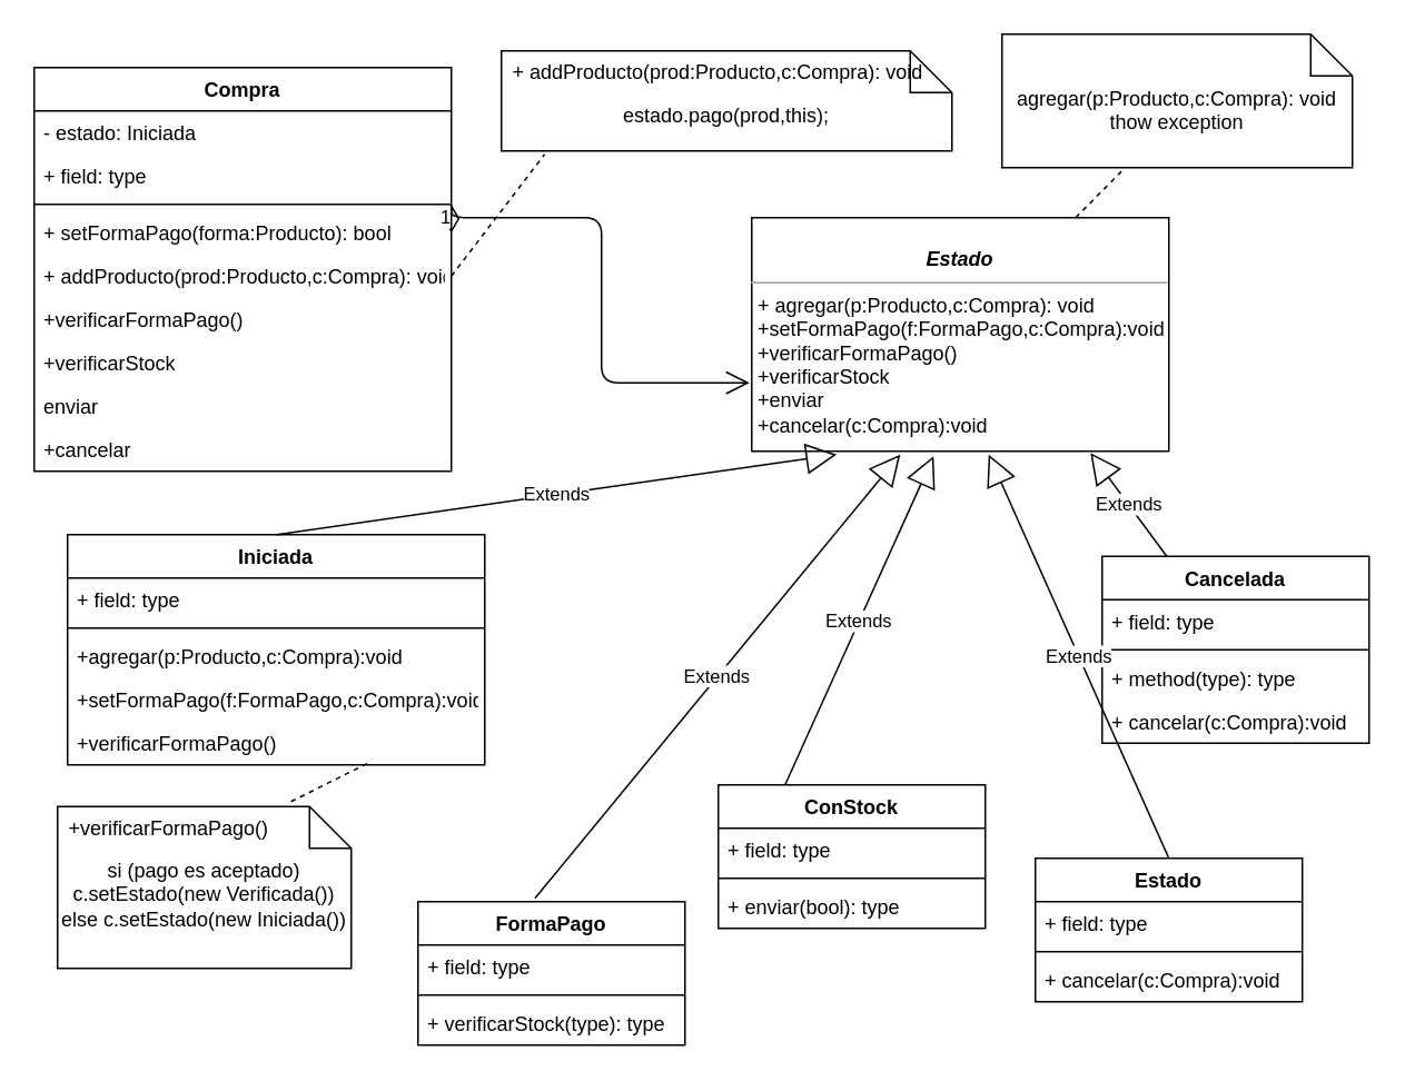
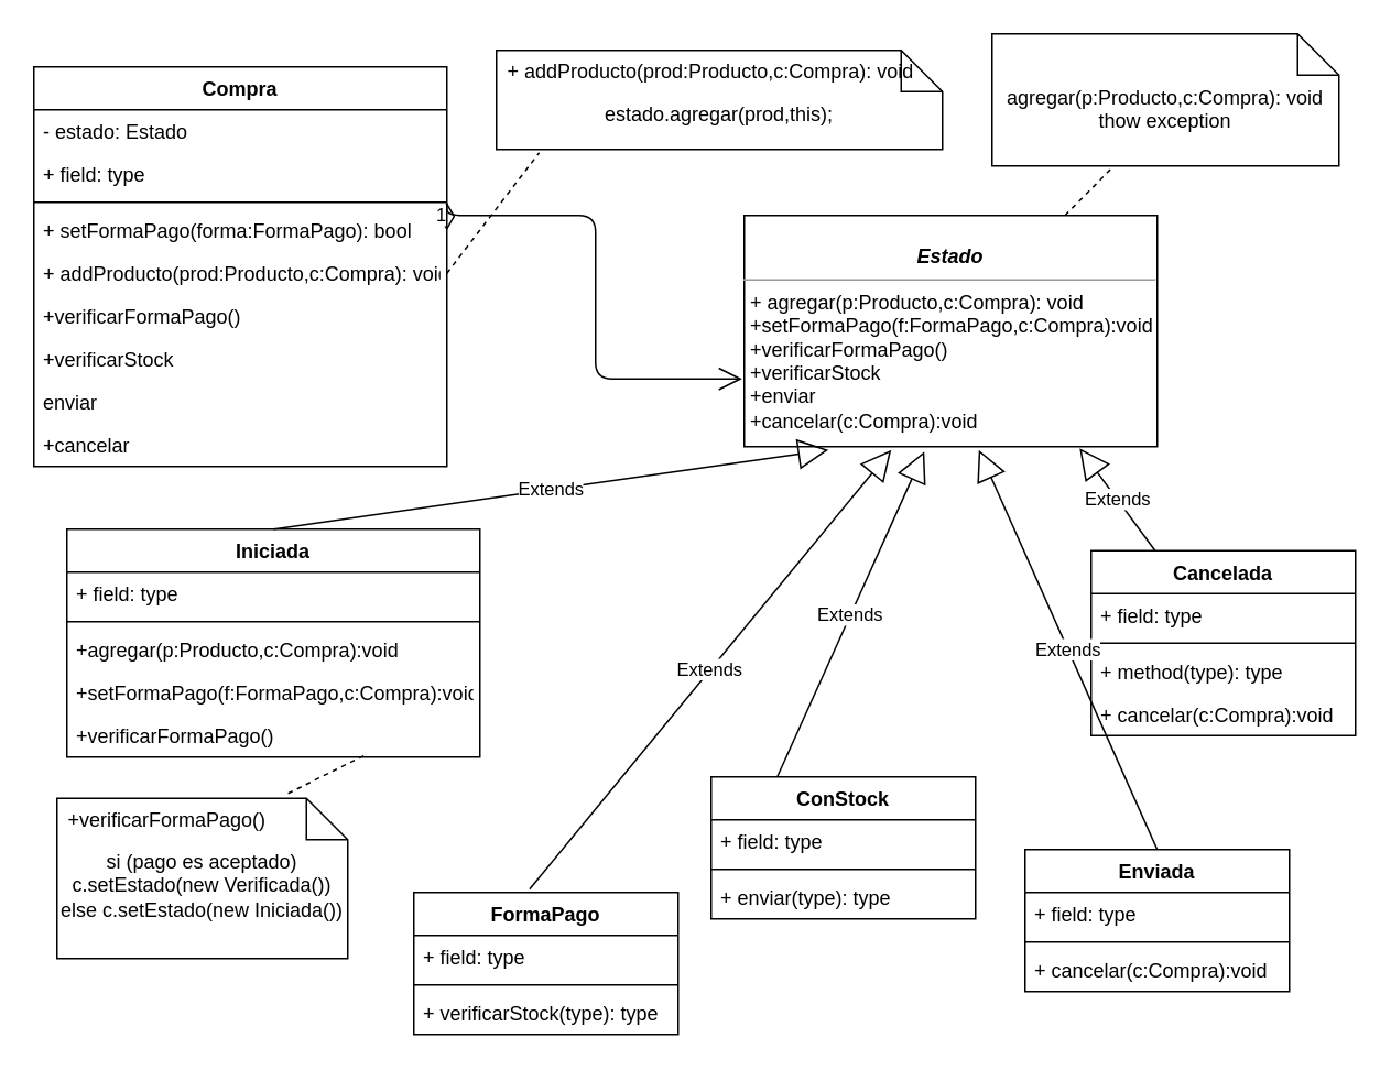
  <mxCell id="0" />
  <mxCell id="1" parent="0" />
  <mxCell id="2" value="Compra&#10;" style="swimlane;fontStyle=1;align=center;verticalAlign=top;childLayout=stackLayout;horizontal=1;startSize=26;horizontalStack=0;resizeParent=1;resizeParentMax=0;resizeLast=0;collapsible=1;marginBottom=0;" vertex="1" parent="1"><mxGeometry x="20" y="40" width="250" height="242" as="geometry" /></mxCell>
- <mxCell id="3" value="- estado: Iniciada" style="text;strokeColor=none;fillColor=none;align=left;verticalAlign=top;spacingLeft=4;spacingRight=4;overflow=hidden;rotatable=0;points=[[0,0.5],[1,0.5]];portConstraint=eastwest;" vertex="1" parent="2"><mxGeometry y="26" width="250" height="26" as="geometry" /></mxCell>
+ <mxCell id="3" value="- estado: Estado" style="text;strokeColor=none;fillColor=none;align=left;verticalAlign=top;spacingLeft=4;spacingRight=4;overflow=hidden;rotatable=0;points=[[0,0.5],[1,0.5]];portConstraint=eastwest;" vertex="1" parent="2"><mxGeometry y="26" width="250" height="26" as="geometry" /></mxCell>
  <mxCell id="4" value="+ field: type" style="text;strokeColor=none;fillColor=none;align=left;verticalAlign=top;spacingLeft=4;spacingRight=4;overflow=hidden;rotatable=0;points=[[0,0.5],[1,0.5]];portConstraint=eastwest;" vertex="1" parent="2"><mxGeometry y="52" width="250" height="26" as="geometry" /></mxCell>
  <mxCell id="5" value="" style="line;strokeWidth=1;fillColor=none;align=left;verticalAlign=middle;spacingTop=-1;spacingLeft=3;spacingRight=3;rotatable=0;labelPosition=right;points=[];portConstraint=eastwest;" vertex="1" parent="2"><mxGeometry y="78" width="250" height="8" as="geometry" /></mxCell>
- <mxCell id="6" value="+ setFormaPago(forma:Producto): bool" style="text;strokeColor=none;fillColor=none;align=left;verticalAlign=top;spacingLeft=4;spacingRight=4;overflow=hidden;rotatable=0;points=[[0,0.5],[1,0.5]];portConstraint=eastwest;" vertex="1" parent="2"><mxGeometry y="86" width="250" height="26" as="geometry" /></mxCell>
+ <mxCell id="6" value="+ setFormaPago(forma:FormaPago): bool" style="text;strokeColor=none;fillColor=none;align=left;verticalAlign=top;spacingLeft=4;spacingRight=4;overflow=hidden;rotatable=0;points=[[0,0.5],[1,0.5]];portConstraint=eastwest;" vertex="1" parent="2"><mxGeometry y="86" width="250" height="26" as="geometry" /></mxCell>
  <mxCell id="7" value="+ addProducto(prod:Producto,c:Compra): void" style="text;strokeColor=none;fillColor=none;align=left;verticalAlign=top;spacingLeft=4;spacingRight=4;overflow=hidden;rotatable=0;points=[[0,0.5],[1,0.5]];portConstraint=eastwest;" vertex="1" parent="2"><mxGeometry y="112" width="250" height="26" as="geometry" /></mxCell>
  <mxCell id="8" value="+verificarFormaPago()" style="text;strokeColor=none;fillColor=none;align=left;verticalAlign=top;spacingLeft=4;spacingRight=4;overflow=hidden;rotatable=0;points=[[0,0.5],[1,0.5]];portConstraint=eastwest;" vertex="1" parent="2"><mxGeometry y="138" width="250" height="26" as="geometry" /></mxCell>
  <mxCell id="9" value="+verificarStock" style="text;strokeColor=none;fillColor=none;align=left;verticalAlign=top;spacingLeft=4;spacingRight=4;overflow=hidden;rotatable=0;points=[[0,0.5],[1,0.5]];portConstraint=eastwest;" vertex="1" parent="2"><mxGeometry y="164" width="250" height="26" as="geometry" /></mxCell>
  <mxCell id="10" value="enviar" style="text;strokeColor=none;fillColor=none;align=left;verticalAlign=top;spacingLeft=4;spacingRight=4;overflow=hidden;rotatable=0;points=[[0,0.5],[1,0.5]];portConstraint=eastwest;" vertex="1" parent="2"><mxGeometry y="190" width="250" height="26" as="geometry" /></mxCell>
  <mxCell id="11" value="+cancelar" style="text;strokeColor=none;fillColor=none;align=left;verticalAlign=top;spacingLeft=4;spacingRight=4;overflow=hidden;rotatable=0;points=[[0,0.5],[1,0.5]];portConstraint=eastwest;" vertex="1" parent="2"><mxGeometry y="216" width="250" height="26" as="geometry" /></mxCell>
  <mxCell id="12" value="&lt;p style=&quot;margin: 0px ; margin-top: 4px ; text-align: center&quot;&gt;&lt;br&gt;&lt;b&gt;&lt;i&gt;Estado&lt;/i&gt;&lt;/b&gt;&lt;/p&gt;&lt;hr size=&quot;1&quot;&gt;&lt;p style=&quot;margin: 0px ; margin-left: 4px&quot;&gt;&lt;/p&gt;&lt;p style=&quot;margin: 0px ; margin-left: 4px&quot;&gt;+ agregar(p:Producto,c:Compra): void&lt;br&gt;+setFormaPago(f:FormaPago,c:Compra):void&lt;br&gt;&lt;/p&gt;&lt;p style=&quot;margin: 0px ; margin-left: 4px&quot;&gt;+verificarFormaPago()&lt;/p&gt;&lt;p style=&quot;margin: 0px ; margin-left: 4px&quot;&gt;+verificarStock&lt;/p&gt;&lt;p style=&quot;margin: 0px ; margin-left: 4px&quot;&gt;+enviar&lt;/p&gt;&lt;p style=&quot;margin: 0px ; margin-left: 4px&quot;&gt;+cancelar(c:Compra):void&lt;/p&gt;" style="verticalAlign=top;align=left;overflow=fill;fontSize=12;fontFamily=Helvetica;html=1;" vertex="1" parent="1"><mxGeometry x="450" y="130" width="250" height="140" as="geometry" /></mxCell>
  <mxCell id="13" value="1" style="endArrow=open;html=1;endSize=12;startArrow=diamondThin;startSize=14;startFill=0;edgeStyle=orthogonalEdgeStyle;align=left;verticalAlign=bottom;entryX=-0.005;entryY=0.707;entryDx=0;entryDy=0;entryPerimeter=0;exitX=1;exitY=0.5;exitDx=0;exitDy=0;" edge="1" parent="1" source="6" target="12"><mxGeometry x="-1" y="8" relative="1" as="geometry"><mxPoint x="340" y="130" as="sourcePoint" /><mxPoint x="430" y="230" as="targetPoint" /><Array as="points"><mxPoint x="270" y="130" /><mxPoint x="360" y="130" /><mxPoint x="360" y="229" /></Array><mxPoint as="offset" /></mxGeometry></mxCell>
  <mxCell id="14" value="Iniciada" style="swimlane;fontStyle=1;align=center;verticalAlign=top;childLayout=stackLayout;horizontal=1;startSize=26;horizontalStack=0;resizeParent=1;resizeParentMax=0;resizeLast=0;collapsible=1;marginBottom=0;" vertex="1" parent="1"><mxGeometry x="40" y="320" width="250" height="138" as="geometry" /></mxCell>
  <mxCell id="15" value="+ field: type" style="text;strokeColor=none;fillColor=none;align=left;verticalAlign=top;spacingLeft=4;spacingRight=4;overflow=hidden;rotatable=0;points=[[0,0.5],[1,0.5]];portConstraint=eastwest;" vertex="1" parent="14"><mxGeometry y="26" width="250" height="26" as="geometry" /></mxCell>
  <mxCell id="16" value="" style="line;strokeWidth=1;fillColor=none;align=left;verticalAlign=middle;spacingTop=-1;spacingLeft=3;spacingRight=3;rotatable=0;labelPosition=right;points=[];portConstraint=eastwest;" vertex="1" parent="14"><mxGeometry y="52" width="250" height="8" as="geometry" /></mxCell>
  <mxCell id="17" value="+agregar(p:Producto,c:Compra):void" style="text;strokeColor=none;fillColor=none;align=left;verticalAlign=top;spacingLeft=4;spacingRight=4;overflow=hidden;rotatable=0;points=[[0,0.5],[1,0.5]];portConstraint=eastwest;" vertex="1" parent="14"><mxGeometry y="60" width="250" height="26" as="geometry" /></mxCell>
  <mxCell id="18" value="+setFormaPago(f:FormaPago,c:Compra):void" style="text;strokeColor=none;fillColor=none;align=left;verticalAlign=top;spacingLeft=4;spacingRight=4;overflow=hidden;rotatable=0;points=[[0,0.5],[1,0.5]];portConstraint=eastwest;" vertex="1" parent="14"><mxGeometry y="86" width="250" height="26" as="geometry" /></mxCell>
  <mxCell id="19" value="+verificarFormaPago()" style="text;strokeColor=none;fillColor=none;align=left;verticalAlign=top;spacingLeft=4;spacingRight=4;overflow=hidden;rotatable=0;points=[[0,0.5],[1,0.5]];portConstraint=eastwest;" vertex="1" parent="14"><mxGeometry y="112" width="250" height="26" as="geometry" /></mxCell>
- <mxCell id="20" value="Estado" style="swimlane;fontStyle=1;align=center;verticalAlign=top;childLayout=stackLayout;horizontal=1;startSize=26;horizontalStack=0;resizeParent=1;resizeParentMax=0;resizeLast=0;collapsible=1;marginBottom=0;" vertex="1" parent="1"><mxGeometry x="620" y="514" width="160" height="86" as="geometry" /></mxCell>
+ <mxCell id="20" value="Enviada" style="swimlane;fontStyle=1;align=center;verticalAlign=top;childLayout=stackLayout;horizontal=1;startSize=26;horizontalStack=0;resizeParent=1;resizeParentMax=0;resizeLast=0;collapsible=1;marginBottom=0;" vertex="1" parent="1"><mxGeometry x="620" y="514" width="160" height="86" as="geometry" /></mxCell>
  <mxCell id="21" value="+ field: type" style="text;strokeColor=none;fillColor=none;align=left;verticalAlign=top;spacingLeft=4;spacingRight=4;overflow=hidden;rotatable=0;points=[[0,0.5],[1,0.5]];portConstraint=eastwest;" vertex="1" parent="20"><mxGeometry y="26" width="160" height="26" as="geometry" /></mxCell>
  <mxCell id="22" value="" style="line;strokeWidth=1;fillColor=none;align=left;verticalAlign=middle;spacingTop=-1;spacingLeft=3;spacingRight=3;rotatable=0;labelPosition=right;points=[];portConstraint=eastwest;" vertex="1" parent="20"><mxGeometry y="52" width="160" height="8" as="geometry" /></mxCell>
  <mxCell id="23" value="+ cancelar(c:Compra):void" style="text;strokeColor=none;fillColor=none;align=left;verticalAlign=top;spacingLeft=4;spacingRight=4;overflow=hidden;rotatable=0;points=[[0,0.5],[1,0.5]];portConstraint=eastwest;" vertex="1" parent="20"><mxGeometry y="60" width="160" height="26" as="geometry" /></mxCell>
  <mxCell id="24" value="Cancelada&#10;" style="swimlane;fontStyle=1;align=center;verticalAlign=top;childLayout=stackLayout;horizontal=1;startSize=26;horizontalStack=0;resizeParent=1;resizeParentMax=0;resizeLast=0;collapsible=1;marginBottom=0;" vertex="1" parent="1"><mxGeometry x="660" y="333" width="160" height="112" as="geometry" /></mxCell>
  <mxCell id="25" value="+ field: type" style="text;strokeColor=none;fillColor=none;align=left;verticalAlign=top;spacingLeft=4;spacingRight=4;overflow=hidden;rotatable=0;points=[[0,0.5],[1,0.5]];portConstraint=eastwest;" vertex="1" parent="24"><mxGeometry y="26" width="160" height="26" as="geometry" /></mxCell>
  <mxCell id="26" value="" style="line;strokeWidth=1;fillColor=none;align=left;verticalAlign=middle;spacingTop=-1;spacingLeft=3;spacingRight=3;rotatable=0;labelPosition=right;points=[];portConstraint=eastwest;" vertex="1" parent="24"><mxGeometry y="52" width="160" height="8" as="geometry" /></mxCell>
  <mxCell id="27" value="+ method(type): type" style="text;strokeColor=none;fillColor=none;align=left;verticalAlign=top;spacingLeft=4;spacingRight=4;overflow=hidden;rotatable=0;points=[[0,0.5],[1,0.5]];portConstraint=eastwest;" vertex="1" parent="24"><mxGeometry y="60" width="160" height="26" as="geometry" /></mxCell>
  <mxCell id="28" value="+ cancelar(c:Compra):void&#10;" style="text;strokeColor=none;fillColor=none;align=left;verticalAlign=top;spacingLeft=4;spacingRight=4;overflow=hidden;rotatable=0;points=[[0,0.5],[1,0.5]];portConstraint=eastwest;" vertex="1" parent="24"><mxGeometry y="86" width="160" height="26" as="geometry" /></mxCell>
  <mxCell id="29" value="Extends" style="endArrow=block;endSize=16;endFill=0;html=1;entryX=0.812;entryY=1.007;entryDx=0;entryDy=0;entryPerimeter=0;" edge="1" parent="1" source="24" target="12"><mxGeometry width="160" relative="1" as="geometry"><mxPoint x="330" y="180" as="sourcePoint" /><mxPoint x="490" y="180" as="targetPoint" /></mxGeometry></mxCell>
  <mxCell id="30" value="Extends" style="endArrow=block;endSize=16;endFill=0;html=1;exitX=0.5;exitY=0;exitDx=0;exitDy=0;entryX=0.568;entryY=1.014;entryDx=0;entryDy=0;entryPerimeter=0;" edge="1" parent="1" source="20" target="12"><mxGeometry width="160" relative="1" as="geometry"><mxPoint x="330" y="180" as="sourcePoint" /><mxPoint x="510" y="250" as="targetPoint" /></mxGeometry></mxCell>
  <mxCell id="31" value="Extends" style="endArrow=block;endSize=16;endFill=0;html=1;exitX=0.5;exitY=0;exitDx=0;exitDy=0;entryX=0.204;entryY=1.014;entryDx=0;entryDy=0;entryPerimeter=0;" edge="1" parent="1" source="14" target="12"><mxGeometry width="160" relative="1" as="geometry"><mxPoint x="330" y="180" as="sourcePoint" /><mxPoint x="510" y="250" as="targetPoint" /></mxGeometry></mxCell>
  <mxCell id="32" value="&lt;span style=&quot;text-align: left&quot;&gt;agregar(p:Producto,c:Compra): void&lt;br&gt;&lt;/span&gt;thow exception" style="shape=note2;boundedLbl=1;whiteSpace=wrap;html=1;size=25;verticalAlign=top;align=center;" vertex="1" parent="1"><mxGeometry x="600" y="20" width="210" height="80" as="geometry" /></mxCell>
  <mxCell id="33" value="" style="endArrow=none;dashed=1;endFill=0;html=1;entryX=0.342;entryY=1.025;entryDx=0;entryDy=0;entryPerimeter=0;" edge="1" parent="1" source="12" target="32"><mxGeometry width="160" relative="1" as="geometry"><mxPoint x="330" y="220" as="sourcePoint" /><mxPoint x="490" y="220" as="targetPoint" /></mxGeometry></mxCell>
  <mxCell id="34" value="Extends" style="endArrow=block;endSize=16;endFill=0;html=1;entryX=0.356;entryY=1.014;entryDx=0;entryDy=0;entryPerimeter=0;exitX=0.438;exitY=-0.023;exitDx=0;exitDy=0;exitPerimeter=0;" edge="1" parent="1" source="40" target="12"><mxGeometry width="160" relative="1" as="geometry"><mxPoint x="281.94" y="503.96" as="sourcePoint" /><mxPoint x="490" y="220" as="targetPoint" /></mxGeometry></mxCell>
  <mxCell id="35" value="ConStock&#10;" style="swimlane;fontStyle=1;align=center;verticalAlign=top;childLayout=stackLayout;horizontal=1;startSize=26;horizontalStack=0;resizeParent=1;resizeParentMax=0;resizeLast=0;collapsible=1;marginBottom=0;" vertex="1" parent="1"><mxGeometry x="430" y="470" width="160" height="86" as="geometry" /></mxCell>
  <mxCell id="36" value="+ field: type" style="text;strokeColor=none;fillColor=none;align=left;verticalAlign=top;spacingLeft=4;spacingRight=4;overflow=hidden;rotatable=0;points=[[0,0.5],[1,0.5]];portConstraint=eastwest;" vertex="1" parent="35"><mxGeometry y="26" width="160" height="26" as="geometry" /></mxCell>
  <mxCell id="37" value="" style="line;strokeWidth=1;fillColor=none;align=left;verticalAlign=middle;spacingTop=-1;spacingLeft=3;spacingRight=3;rotatable=0;labelPosition=right;points=[];portConstraint=eastwest;" vertex="1" parent="35"><mxGeometry y="52" width="160" height="8" as="geometry" /></mxCell>
- <mxCell id="38" value="+ enviar(bool): type" style="text;strokeColor=none;fillColor=none;align=left;verticalAlign=top;spacingLeft=4;spacingRight=4;overflow=hidden;rotatable=0;points=[[0,0.5],[1,0.5]];portConstraint=eastwest;" vertex="1" parent="35"><mxGeometry y="60" width="160" height="26" as="geometry" /></mxCell>
+ <mxCell id="38" value="+ enviar(type): type" style="text;strokeColor=none;fillColor=none;align=left;verticalAlign=top;spacingLeft=4;spacingRight=4;overflow=hidden;rotatable=0;points=[[0,0.5],[1,0.5]];portConstraint=eastwest;" vertex="1" parent="35"><mxGeometry y="60" width="160" height="26" as="geometry" /></mxCell>
  <mxCell id="39" value="Extends" style="endArrow=block;endSize=16;endFill=0;html=1;exitX=0.25;exitY=0;exitDx=0;exitDy=0;entryX=0.436;entryY=1.021;entryDx=0;entryDy=0;entryPerimeter=0;" edge="1" parent="1" source="35" target="12"><mxGeometry width="160" relative="1" as="geometry"><mxPoint x="330" y="370" as="sourcePoint" /><mxPoint x="490" y="370" as="targetPoint" /></mxGeometry></mxCell>
  <mxCell id="40" value="FormaPago&#10;" style="swimlane;fontStyle=1;align=center;verticalAlign=top;childLayout=stackLayout;horizontal=1;startSize=26;horizontalStack=0;resizeParent=1;resizeParentMax=0;resizeLast=0;collapsible=1;marginBottom=0;" vertex="1" parent="1"><mxGeometry x="250" y="540" width="160" height="86" as="geometry" /></mxCell>
  <mxCell id="41" value="+ field: type" style="text;strokeColor=none;fillColor=none;align=left;verticalAlign=top;spacingLeft=4;spacingRight=4;overflow=hidden;rotatable=0;points=[[0,0.5],[1,0.5]];portConstraint=eastwest;" vertex="1" parent="40"><mxGeometry y="26" width="160" height="26" as="geometry" /></mxCell>
  <mxCell id="42" value="" style="line;strokeWidth=1;fillColor=none;align=left;verticalAlign=middle;spacingTop=-1;spacingLeft=3;spacingRight=3;rotatable=0;labelPosition=right;points=[];portConstraint=eastwest;" vertex="1" parent="40"><mxGeometry y="52" width="160" height="8" as="geometry" /></mxCell>
  <mxCell id="43" value="+ verificarStock(type): type" style="text;strokeColor=none;fillColor=none;align=left;verticalAlign=top;spacingLeft=4;spacingRight=4;overflow=hidden;rotatable=0;points=[[0,0.5],[1,0.5]];portConstraint=eastwest;" vertex="1" parent="40"><mxGeometry y="60" width="160" height="26" as="geometry" /></mxCell>
- <mxCell id="44" value="estado.pago(prod,this);" style="shape=note2;boundedLbl=1;whiteSpace=wrap;html=1;size=25;verticalAlign=top;align=center;" vertex="1" parent="1"><mxGeometry x="300" y="30" width="270" height="60" as="geometry" /></mxCell>
+ <mxCell id="44" value="estado.agregar(prod,this);" style="shape=note2;boundedLbl=1;whiteSpace=wrap;html=1;size=25;verticalAlign=top;align=center;" vertex="1" parent="1"><mxGeometry x="300" y="30" width="270" height="60" as="geometry" /></mxCell>
  <mxCell id="45" value="+ addProducto(prod:Producto,c:Compra): void" style="resizeWidth=1;part=1;strokeColor=none;fillColor=none;align=left;spacingLeft=5;" vertex="1" parent="44"><mxGeometry width="270" height="25" relative="1" as="geometry" /></mxCell>
  <mxCell id="46" value="" style="endArrow=none;dashed=1;endFill=0;endSize=12;html=1;exitX=1;exitY=0.5;exitDx=0;exitDy=0;entryX=0.096;entryY=1.033;entryDx=0;entryDy=0;entryPerimeter=0;" edge="1" parent="1" source="7" target="44"><mxGeometry width="160" relative="1" as="geometry"><mxPoint x="330" y="270" as="sourcePoint" /><mxPoint x="490" y="270" as="targetPoint" /></mxGeometry></mxCell>
  <mxCell id="47" value="si (pago es aceptado)&lt;br&gt;c.setEstado(new Verificada())&lt;br&gt;else c.setEstado(new Iniciada())&lt;br&gt;" style="shape=note2;boundedLbl=1;whiteSpace=wrap;html=1;size=25;verticalAlign=top;align=center;" vertex="1" parent="1"><mxGeometry x="34" y="483" width="176" height="97" as="geometry" /></mxCell>
  <mxCell id="48" value="+verificarFormaPago()" style="resizeWidth=1;part=1;strokeColor=none;fillColor=none;align=left;spacingLeft=5;" vertex="1" parent="47"><mxGeometry width="176" height="25" relative="1" as="geometry" /></mxCell>
  <mxCell id="49" value="" style="endArrow=none;dashed=1;endFill=0;endSize=12;html=1;exitX=0.795;exitY=-0.12;exitDx=0;exitDy=0;exitPerimeter=0;entryX=0.72;entryY=0.962;entryDx=0;entryDy=0;entryPerimeter=0;" edge="1" parent="1" source="48" target="19"><mxGeometry width="160" relative="1" as="geometry"><mxPoint x="330" y="370" as="sourcePoint" /><mxPoint x="490" y="370" as="targetPoint" /></mxGeometry></mxCell>
